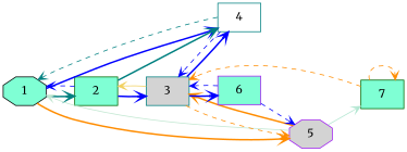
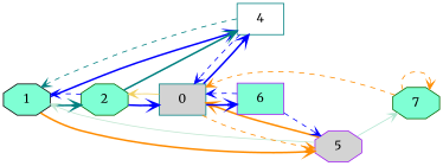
  digraph {
    fontname=Merriweather
    rankdir=LR
    node [color=darkgreen fillcolor=aquamarine fontname=Merriweather shape=box style=filled]
    edge [arrowhead=vee color=blue fontname=Merriweather style=bold]
    n1 [color=black label=1 shape=octagon]
-   n2 [label=2]
+   n2 [label=2 shape=octagon]
    n3 [color=teal fillcolor=white label=4]
    n4 [color=purple fillcolor=lightgrey label=5 shape=octagon]
-   n5 [color=teal fillcolor=lightgrey label=3]
-   n6 [label=7]
+   n5 [color=teal fillcolor=lightgrey label=0]
+   n6 [label=7 shape=octagon]
    n7 [color=purple label=6]
    n1 -> n2 [color=teal]
    n1 -> n3
    n1 -> n4 [color=darkorange]
    n2 -> n1 [style=dashed]
    n2 -> n3 [color=teal]
    n2 -> n5
    n3 -> n1 [color=teal style=dashed]
    n3 -> n5 [style=dashed]
    n4 -> n1 [color="#c1e7d1" style=""]
    n4 -> n5 [color=darkorange]
    n4 -> n6 [color="#b2e6d1" style=""]
    n5 -> n2 [color="#f1d05d" style=""]
    n5 -> n3
    n5 -> n4 [color=darkorange style=dashed]
    n5 -> n7
    n6 -> n5 [color=darkorange style=dashed]
    n6 -> n6 [color=darkorange style=dashed]
    n7 -> n4 [style=dashed]
    n7 -> n5 [style=dashed]
  }
